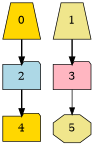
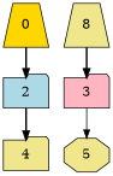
  digraph {
    node [fillcolor=gold fontsize=16 shape=folder style=filled]
    edge [style=bold]
    0 [shape=trapezium]
    2 [fillcolor=lightblue]
-   4
-   1 [fillcolor=khaki shape=trapezium]
+   4 [fillcolor=khaki]
+   1 [fillcolor=khaki shape=trapezium label=8]
    3 [fillcolor=lightpink]
    5 [fillcolor=khaki shape=octagon]
    0 -> 2
    2 -> 4
    1 -> 3
    3 -> 5 [style=solid]
  }
